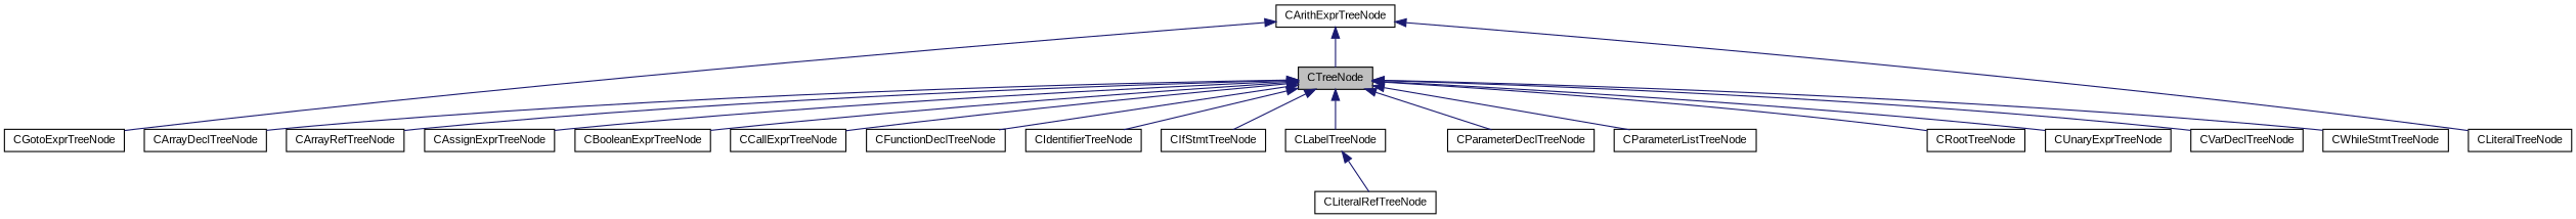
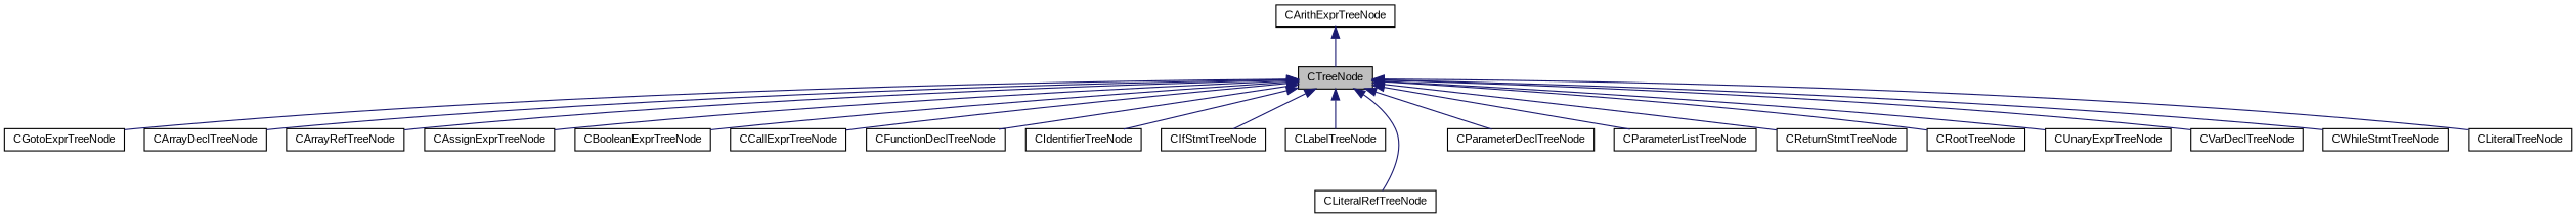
  digraph {
    fontname="Liberation Sans"
    node [color=black fillcolor=white fontname="Liberation Sans" fontsize=10 shape=record style=filled]
    edge [color=midnightblue dir=back fontname="Liberation Sans" fontsize=10 labelfontname="FreeSans.ttf" labelfontsize=10 style=solid]
    n1 [fillcolor=grey75 fontcolor=black height=0.2 label=CTreeNode width=0.4]
    n2 [height=0.2 label=CArrayDeclTreeNode width=0.4]
    n3 [height=0.2 label=CArrayRefTreeNode width=0.4]
    n4 [height=0.2 label=CAssignExprTreeNode width=0.4]
    n5 [height=0.2 label=CBooleanExprTreeNode width=0.4]
    n6 [height=0.2 label=CCallExprTreeNode width=0.4]
    n7 [height=0.2 label=CFunctionDeclTreeNode width=0.4]
    n8 [height=0.2 label=CGotoExprTreeNode width=0.4]
    n9 [height=0.2 label=CIdentifierTreeNode width=0.4]
    n10 [height=0.2 label=CIfStmtTreeNode width=0.4]
    n11 [height=0.2 label=CLabelTreeNode width=0.4]
    n12 [height=0.2 label=CLiteralRefTreeNode width=0.4]
    n13 [height=0.2 label=CLiteralTreeNode width=0.4]
    n14 [height=0.2 label=CParameterDeclTreeNode width=0.4]
    n15 [height=0.2 label=CParameterListTreeNode width=0.4]
+   n16 [height=0.2 label=CReturnStmtTreeNode width=0.4]
    n17 [height=0.2 label=CRootTreeNode width=0.4]
    n18 [height=0.2 label=CUnaryExprTreeNode width=0.4]
    n19 [height=0.2 label=CVarDeclTreeNode width=0.4]
    n20 [height=0.2 label=CWhileStmtTreeNode width=0.4]
    n21 [height=0.2 label=CArithExprTreeNode width=0.4]
    n1 -> n2
    n1 -> n3
    n1 -> n4
    n1 -> n5
    n1 -> n6
    n1 -> n7
-   n21 -> n8
+   n1 -> n8
    n1 -> n9
    n1 -> n10
    n1 -> n11
-   n11 -> n12
-   n21 -> n13
+   n1 -> n12
+   n1 -> n13
    n1 -> n14
    n1 -> n15
+   n1 -> n16
    n1 -> n17
    n1 -> n18
    n1 -> n19
    n1 -> n20
    n21 -> n1
  }
